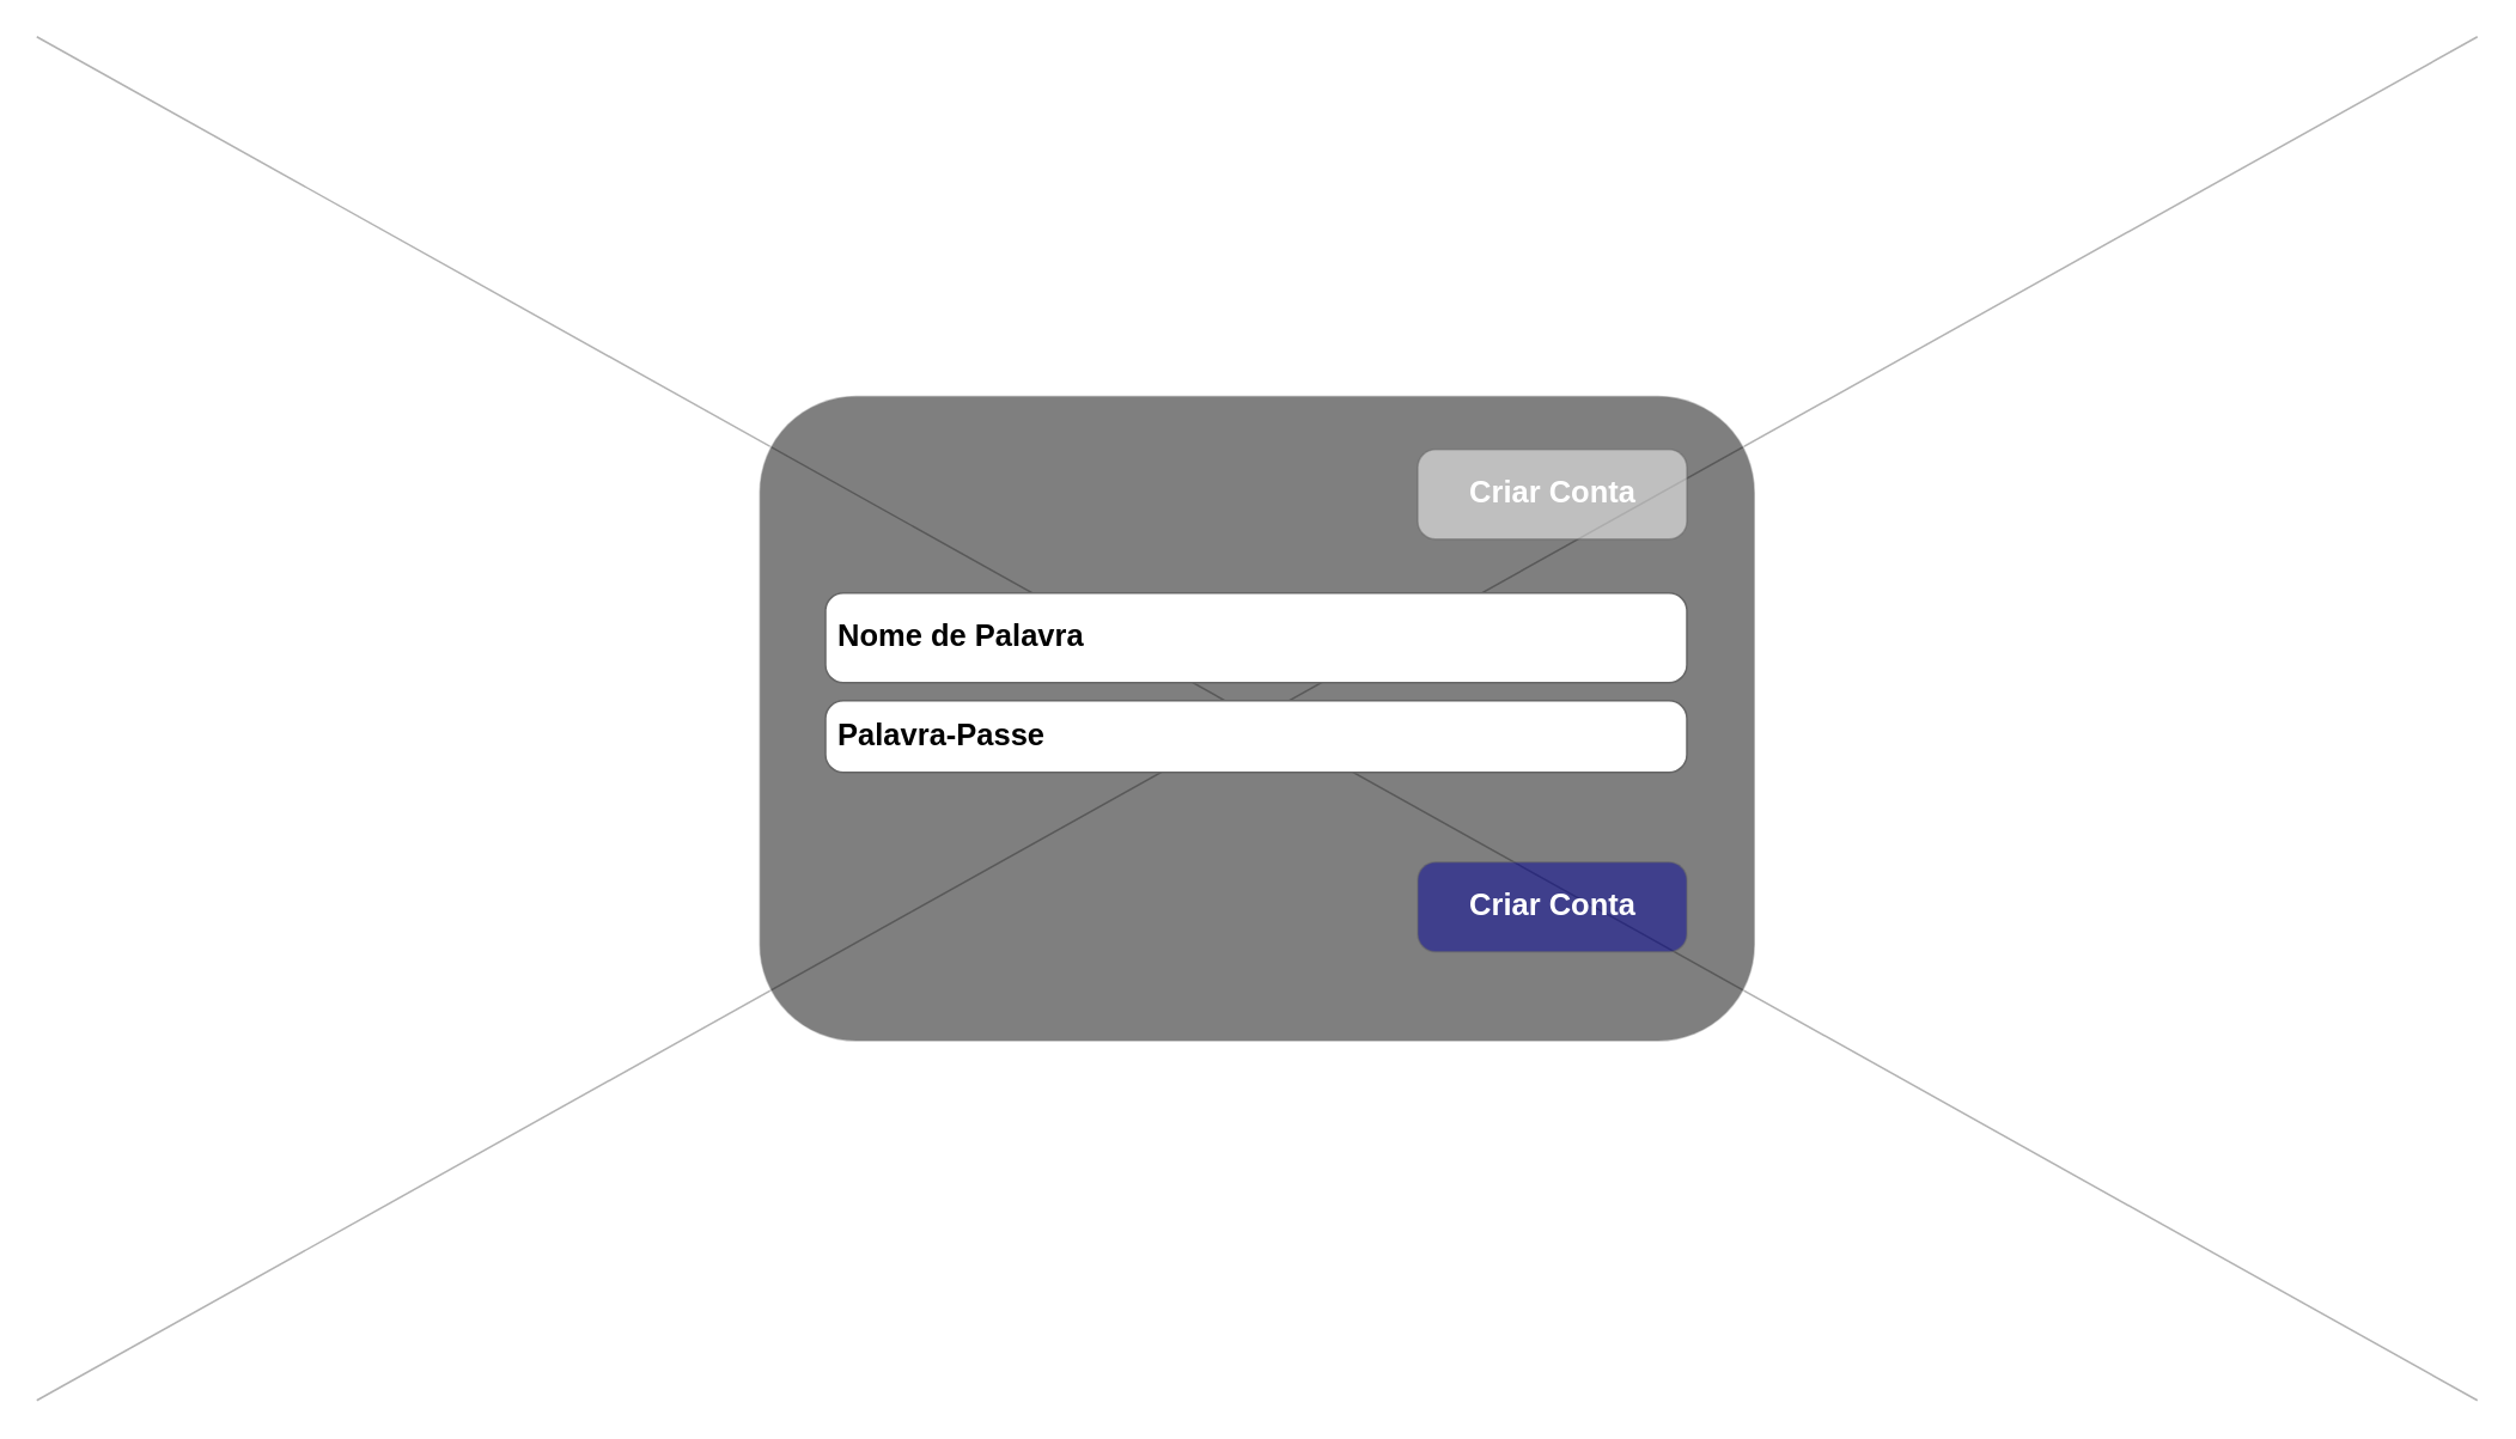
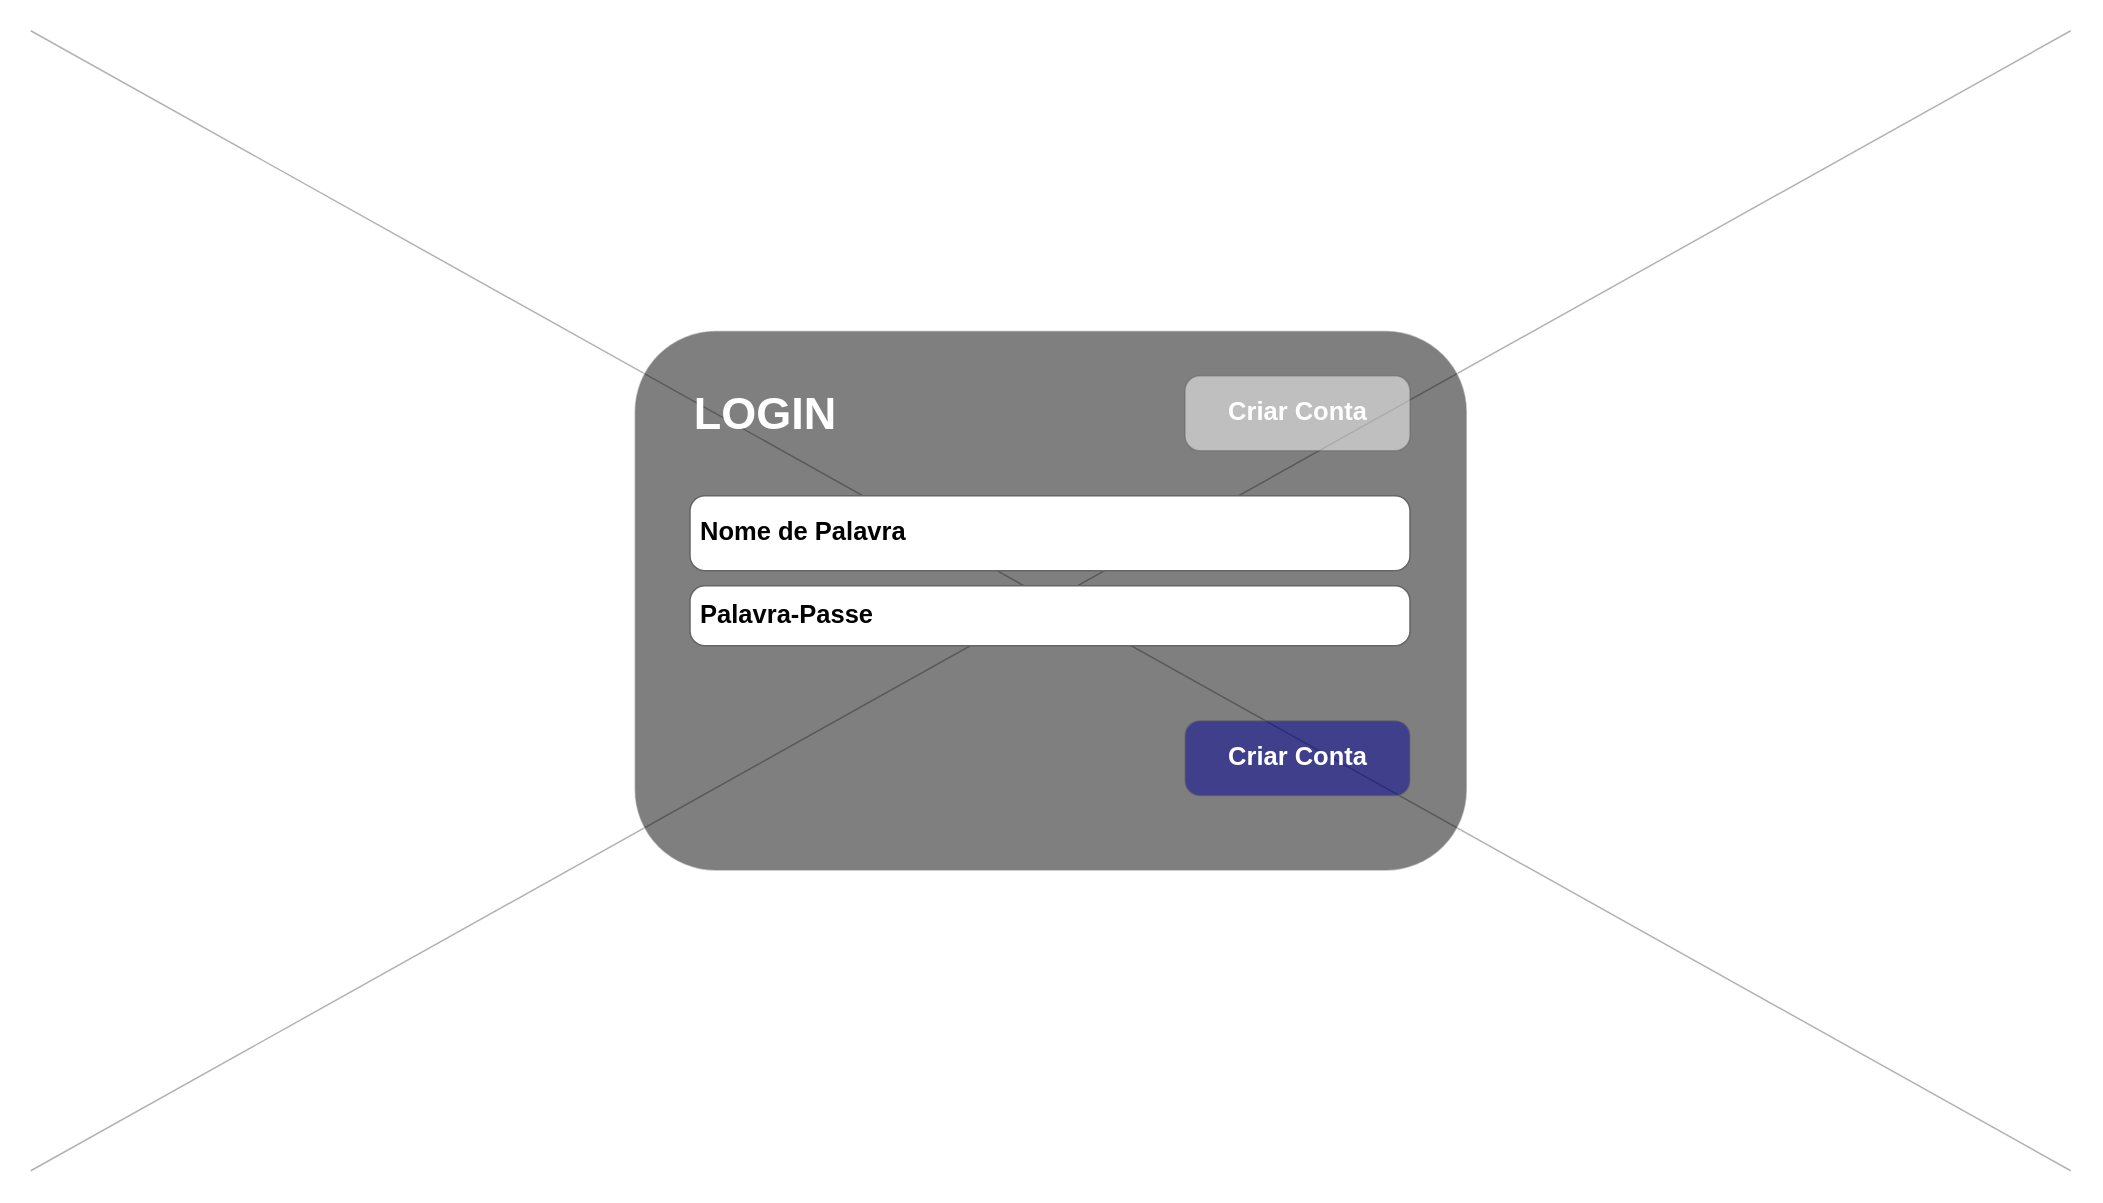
  <mxCell id="0" />
  <mxCell id="1" parent="0" />
  <mxCell id="2" value="" style="rounded=0;whiteSpace=wrap;html=1;fontColor=#000000;gradientColor=none;align=left;strokeColor=#FFFFFF;opacity=50;" vertex="1" parent="1"><mxGeometry width="1360" height="760" as="geometry" x="20" y="20" /></mxCell>
  <mxCell id="3" style="edgeStyle=none;rounded=0;orthogonalLoop=1;jettySize=auto;html=1;exitX=0;exitY=1;exitDx=0;exitDy=0;entryX=1;entryY=0;entryDx=0;entryDy=0;fontColor=#000000;endArrow=none;endFill=0;opacity=30;" edge="1" parent="1" source="2" target="2"><mxGeometry relative="1" as="geometry" /></mxCell>
  <mxCell id="4" style="rounded=0;orthogonalLoop=1;jettySize=auto;html=1;exitX=0;exitY=0;exitDx=0;exitDy=0;entryX=1;entryY=1;entryDx=0;entryDy=0;fontColor=#000000;endArrow=none;endFill=0;opacity=30;" edge="1" parent="1" source="2" target="2"><mxGeometry relative="1" as="geometry" /></mxCell>
  <mxCell id="5" value="" style="rounded=1;whiteSpace=wrap;html=1;strokeColor=#FFFFFF;gradientColor=none;fillColor=#000000;opacity=50;" vertex="1" parent="1"><mxGeometry x="422.5" y="220" width="555" height="360" as="geometry" /></mxCell>
+ <mxCell id="6" value="&lt;font color=&quot;#ffffff&quot; style=&quot;font-size: 30px&quot;&gt;&lt;b&gt;LOGIN&lt;/b&gt;&lt;/font&gt;" style="text;html=1;strokeColor=none;fillColor=none;align=center;verticalAlign=middle;whiteSpace=wrap;rounded=0;opacity=50;" vertex="1" parent="1"><mxGeometry x="469.5" y="265" width="80" height="20" as="geometry" /></mxCell>
  <mxCell id="7" value="Criar Conta" style="strokeWidth=1;shadow=0;dashed=0;align=center;html=1;shape=mxgraph.mockup.buttons.button;strokeColor=#666666;fontColor=#ffffff;mainText=;buttonStyle=round;fontSize=17;fontStyle=1;whiteSpace=wrap;opacity=50;fillColor=#FFFFFF;" vertex="1" parent="1"><mxGeometry x="789.5" y="250" width="150" height="50" as="geometry" /></mxCell>
  <mxCell id="8" value="&amp;nbsp;Nome de Palavra" style="strokeWidth=1;shadow=0;dashed=0;align=left;html=1;shape=mxgraph.mockup.buttons.button;strokeColor=#666666;mainText=;buttonStyle=round;fontSize=17;fontStyle=1;whiteSpace=wrap;fillColor=#FFFFFF;" vertex="1" parent="1"><mxGeometry x="459.5" y="330" width="480" height="50" as="geometry" /></mxCell>
  <mxCell id="9" value="&amp;nbsp;Palavra-Passe" style="strokeWidth=1;shadow=0;dashed=0;align=left;html=1;shape=mxgraph.mockup.buttons.button;strokeColor=#666666;mainText=;buttonStyle=round;fontSize=17;fontStyle=1;whiteSpace=wrap;fillColor=#FFFFFF;" vertex="1" parent="1"><mxGeometry x="459.5" y="390" width="480" height="40" as="geometry" /></mxCell>
  <mxCell id="10" value="Criar Conta" style="strokeWidth=1;shadow=0;dashed=0;align=center;html=1;shape=mxgraph.mockup.buttons.button;strokeColor=#666666;fontColor=#ffffff;mainText=;buttonStyle=round;fontSize=17;fontStyle=1;whiteSpace=wrap;opacity=50;fillColor=#000099;" vertex="1" parent="1"><mxGeometry x="789.5" y="480" width="150" height="50" as="geometry" /></mxCell>
